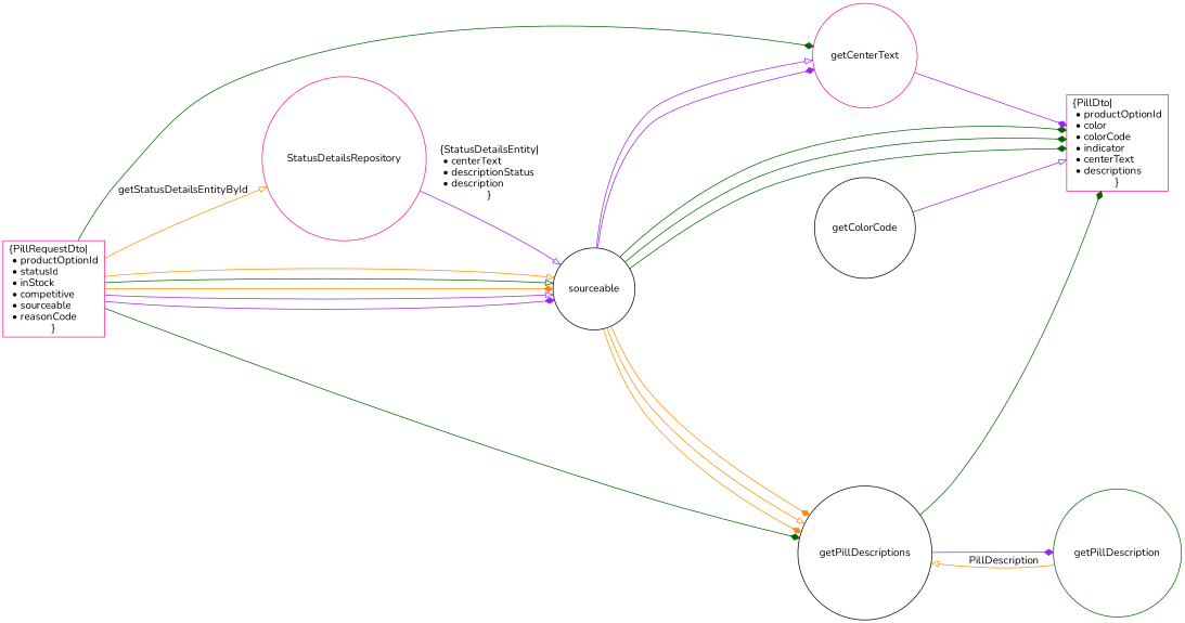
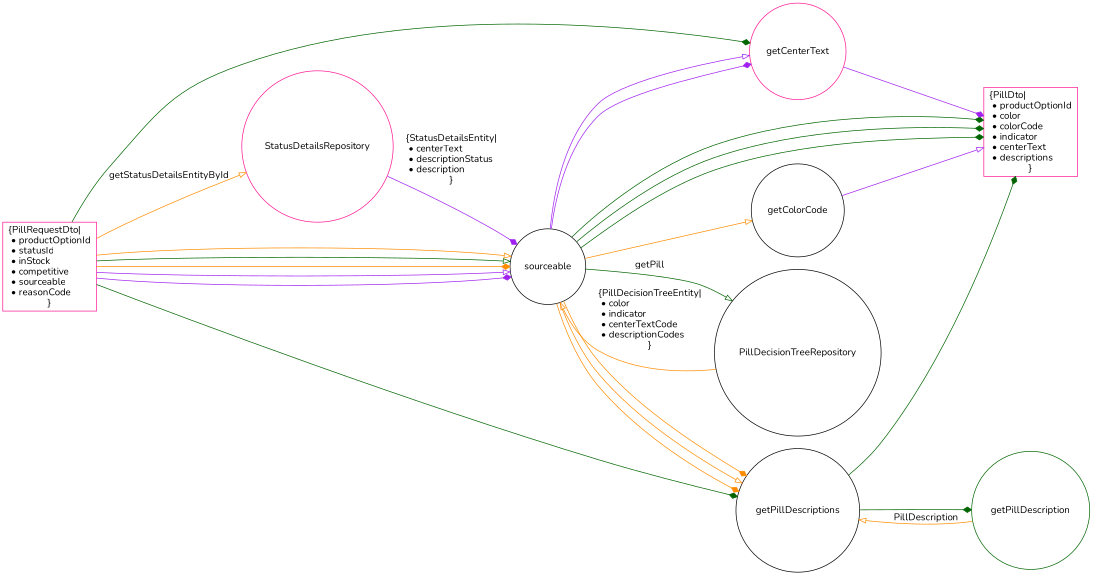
  digraph {
    fontname=Nunito
    rankdir=LR
    node [color=deeppink fontname=Nunito shape=circle]
    edge [arrowhead=diamond color=darkorange fontname=Nunito]
    n1 [label="{PillRequestDto|\l • productOptionId\l • statusId\l • inStock\l • competitive\l • sourceable\l • reasonCode\l}" shape=box]
    n2 [label=StatusDetailsRepository]
    n3 [color=black label=sourceable]
    n4 [color=black label=getPillDescriptions]
    n5 [label=getCenterText]
    n6 [label="{PillDto|\l • productOptionId\l • color\l • colorCode\l • indicator\l • centerText\l • descriptions\l}" shape=box]
+   n7 [color=black label=PillDecisionTreeRepository]
    n8 [color=black label=getColorCode]
    n9 [color=darkgreen label=getPillDescription]
    n1 -> n2 [arrowhead=onormal label=getStatusDetailsEntityById tailport=statusId]
    n1 -> n3 [color=purple tailport=productOptionId]
    n1 -> n3 [arrowhead=onormal color=purple tailport=statusId]
    n1 -> n3 [tailport=inStock]
    n1 -> n3 [arrowhead=onormal color=darkgreen tailport=sourceable]
    n1 -> n3 [arrowhead=onormal tailport=competitive]
    n1 -> n4 [color=darkgreen tailport=reasonCode]
    n1 -> n5 [color=darkgreen tailport=reasonCode]
-   n2 -> n3 [arrowhead=onormal color=purple label="{StatusDetailsEntity|\l • centerText\l • descriptionStatus\l • description\l}"]
+   n2 -> n3 [color=purple label="{StatusDetailsEntity|\l • centerText\l • descriptionStatus\l • description\l}"]
    n3 -> n4 [tailport="PillDecisionTreeEntity:descriptionCodes"]
    n3 -> n4 [arrowhead=onormal tailport="StatusDetailsEntity:descriptionStatus"]
    n3 -> n4 [tailport="StatusDetailsEntity:description"]
    n3 -> n5 [color=purple tailport="PillDecisionTreeEntity:centerTextCode"]
    n3 -> n5 [arrowhead=onormal color=purple tailport="StatusDetailsEntity:centerText"]
    n3 -> n6 [color=darkgreen headport=color tailport="PillDecisionTreeEntity:color"]
    n3 -> n6 [color=darkgreen headport=indicator tailport="PillDecisionTreeEntity:indicator"]
    n3 -> n6 [color=darkgreen headport=productOptionId tailport="PillRequestDto:productOptionId"]
+   n3 -> n7 [arrowhead=onormal color=darkgreen label=getPill]
+   n3 -> n8 [arrowhead=onormal tailport="PillDecisionTreeEntity:color"]
    n4 -> n6 [color=darkgreen headport=descriptions]
-   n4 -> n9 [color=purple]
+   n4 -> n9 [color=darkgreen]
    n5 -> n6 [color=purple headport=centerText]
+   n7 -> n3 [arrowhead=onormal label="{PillDecisionTreeEntity|\l • color\l • indicator\l • centerTextCode\l • descriptionCodes\l}"]
    n8 -> n6 [arrowhead=onormal color=purple headport=colorCode]
    n9 -> n4 [arrowhead=onormal label=PillDescription]
  }
